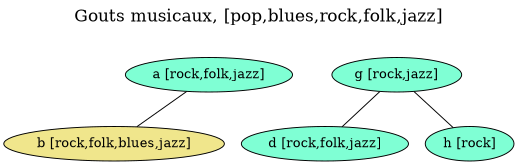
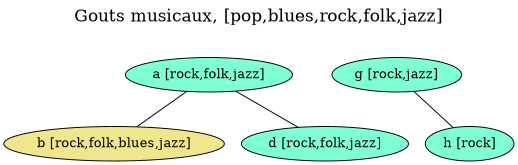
  graph {
    fontsize=18
    label="Gouts musicaux, [pop,blues,rock,folk,jazz]"
    labelloc=top
    node [fillcolor=aquamarine style=filled]
    n1 [label="a [rock,folk,jazz]"]
    n2 [fillcolor=khaki label="b [rock,folk,blues,jazz]"]
    n3 [label="d [rock,folk,jazz]"]
    n4 [label="g [rock,jazz]"]
    n5 [label="h [rock]"]
    n1 -- n2
-   n4 -- n3
+   n1 -- n3
    n4 -- n5
  }
